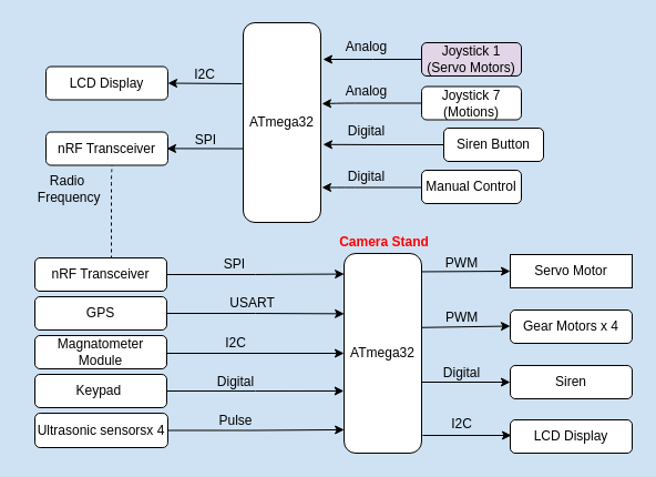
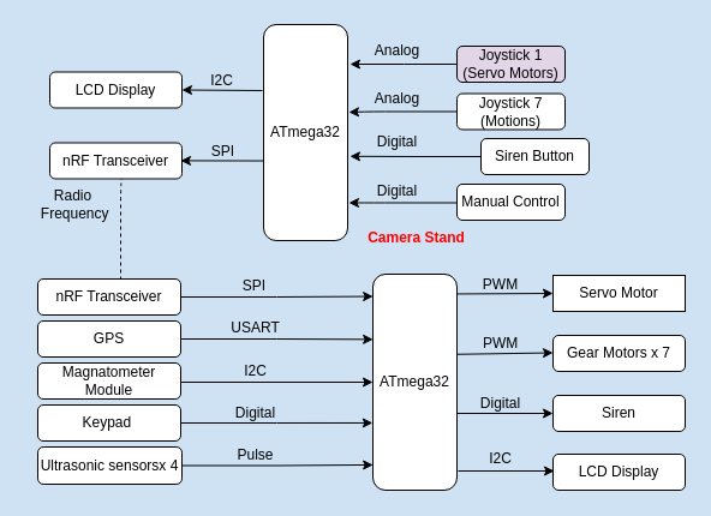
  <mxCell id="0" />
  <mxCell id="1" parent="0" />
  <mxCell id="2" value="ATmega32" style="whiteSpace=wrap;html=1;direction=south;rounded=1;" parent="1" vertex="1"><mxGeometry x="219" y="20" width="70" height="180" as="geometry" /></mxCell>
  <mxCell id="3" style="edgeStyle=orthogonalEdgeStyle;rounded=0;orthogonalLoop=1;jettySize=auto;html=1;exitX=0;exitY=0.5;exitDx=0;exitDy=0;" parent="1" source="4" edge="1"><mxGeometry relative="1" as="geometry"><mxPoint x="291" y="53" as="targetPoint" /></mxGeometry></mxCell>
  <mxCell id="4" value="Joystick 1&lt;br&gt;(Servo Motors)" style="whiteSpace=wrap;html=1;rounded=1;fillColor=#e1d5e7;" parent="1" vertex="1"><mxGeometry x="380" y="38" width="90" height="30" as="geometry" /></mxCell>
  <mxCell id="5" value="" style="edgeStyle=orthogonalEdgeStyle;orthogonalLoop=1;jettySize=auto;html=1;" parent="1" edge="1"><mxGeometry relative="1" as="geometry"><Array as="points"><mxPoint x="310" y="92.5" /><mxPoint x="310" y="92.5" /></Array><mxPoint x="290" y="93" as="targetPoint" /><mxPoint x="425" y="96.5" as="sourcePoint" /></mxGeometry></mxCell>
  <mxCell id="6" value="Joystick 7&lt;br&gt;(Motions)" style="whiteSpace=wrap;html=1;rounded=1;" parent="1" vertex="1"><mxGeometry x="380" y="77.5" width="90" height="30" as="geometry" /></mxCell>
  <mxCell id="7" value="nRF Transceiver" style="whiteSpace=wrap;html=1;rounded=1;" parent="1" vertex="1"><mxGeometry x="41" y="118.5" width="110" height="30" as="geometry" /></mxCell>
  <mxCell id="8" value="Analog" style="text;html=1;align=center;verticalAlign=middle;resizable=0;points=[];autosize=1;strokeColor=none;fillColor=none;rounded=1;" parent="1" vertex="1"><mxGeometry x="305" y="31.5" width="50" height="20" as="geometry" /></mxCell>
  <mxCell id="9" value="Analog" style="text;html=1;align=center;verticalAlign=middle;resizable=0;points=[];autosize=1;strokeColor=none;fillColor=none;rounded=1;" parent="1" vertex="1"><mxGeometry x="305" y="71.5" width="50" height="20" as="geometry" /></mxCell>
  <mxCell id="10" value="" style="endArrow=none;dashed=1;html=1;entryX=0.542;entryY=1;entryDx=0;entryDy=0;entryPerimeter=0;" parent="1" target="7" edge="1"><mxGeometry width="50" height="50" relative="1" as="geometry"><mxPoint x="100" y="233" as="sourcePoint" /><mxPoint x="100" y="113" as="targetPoint" /><Array as="points"><mxPoint x="100" y="158" /></Array></mxGeometry></mxCell>
  <mxCell id="11" value="Radio&lt;br&gt;&amp;nbsp;Frequency" style="text;html=1;align=center;verticalAlign=middle;resizable=0;points=[];autosize=1;strokeColor=none;fillColor=none;rounded=1;" parent="1" vertex="1"><mxGeometry x="20" y="155" width="80" height="30" as="geometry" /></mxCell>
  <mxCell id="12" style="edgeStyle=orthogonalEdgeStyle;rounded=0;orthogonalLoop=1;jettySize=auto;html=1;exitX=1;exitY=0.5;exitDx=0;exitDy=0;entryX=0.103;entryY=0.998;entryDx=0;entryDy=0;entryPerimeter=0;" parent="1" source="13" target="14" edge="1"><mxGeometry relative="1" as="geometry"><mxPoint x="308" y="247" as="targetPoint" /></mxGeometry></mxCell>
  <mxCell id="13" value="nRF Transceiver" style="whiteSpace=wrap;html=1;rounded=1;" parent="1" vertex="1"><mxGeometry x="31" y="232" width="119" height="30" as="geometry" /></mxCell>
  <mxCell id="14" value="ATmega32" style="whiteSpace=wrap;html=1;direction=south;rounded=1;" parent="1" vertex="1"><mxGeometry x="310" y="228" width="70" height="180" as="geometry" /></mxCell>
- <mxCell id="15" value="&lt;b&gt;&lt;font color=&quot;#ff0000&quot;&gt;Camera Stand&lt;/font&gt;&lt;/b&gt;" style="text;html=1;align=center;verticalAlign=middle;resizable=0;points=[];autosize=1;strokeColor=none;fillColor=none;rounded=1;" parent="1" vertex="1"><mxGeometry x="300" y="209" width="91" height="18" as="geometry" /></mxCell>
+ <mxCell id="15" value="&lt;b&gt;&lt;font color=&quot;#ff0000&quot;&gt;Camera Stand&lt;/font&gt;&lt;/b&gt;" style="text;html=1;align=center;verticalAlign=middle;resizable=0;points=[];autosize=1;strokeColor=none;fillColor=none;rounded=1;" parent="1" vertex="1"><mxGeometry x="300" y="189" width="91" height="18" as="geometry" /></mxCell>
  <mxCell id="16" value="&lt;font color=&quot;#000000&quot;&gt;SPI&lt;/font&gt;" style="text;html=1;align=center;verticalAlign=middle;resizable=0;points=[];autosize=1;strokeColor=none;fillColor=none;rounded=1;" parent="1" vertex="1"><mxGeometry x="196" y="229" width="29" height="18" as="geometry" /></mxCell>
  <mxCell id="17" value="Servo Motor" style="whiteSpace=wrap;html=1;rounded=0;" parent="1" vertex="1"><mxGeometry x="460" y="229" width="110" height="30" as="geometry" /></mxCell>
  <mxCell id="18" value="PWM" style="text;html=1;align=center;verticalAlign=middle;resizable=0;points=[];autosize=1;strokeColor=none;fillColor=none;rounded=1;" parent="1" vertex="1"><mxGeometry x="391" y="227" width="50" height="20" as="geometry" /></mxCell>
  <mxCell id="19" style="edgeStyle=orthogonalEdgeStyle;rounded=0;orthogonalLoop=1;jettySize=auto;html=1;exitX=1;exitY=0.5;exitDx=0;exitDy=0;entryX=0.302;entryY=0.998;entryDx=0;entryDy=0;entryPerimeter=0;" parent="1" source="20" target="14" edge="1"><mxGeometry relative="1" as="geometry"><mxPoint x="308" y="282" as="targetPoint" /></mxGeometry></mxCell>
  <mxCell id="20" value="GPS" style="whiteSpace=wrap;html=1;rounded=1;" parent="1" vertex="1"><mxGeometry x="31" y="267" width="119" height="30" as="geometry" /></mxCell>
- <mxCell id="21" value="USART" style="text;html=1;align=center;verticalAlign=middle;resizable=0;points=[];autosize=1;strokeColor=none;fillColor=none;rounded=1;" parent="1" vertex="1"><mxGeometry x="197" y="263" width="60" height="20" as="geometry" /></mxCell>
+ <mxCell id="21" value="USART" style="text;html=1;align=center;verticalAlign=middle;resizable=0;points=[];autosize=1;strokeColor=none;fillColor=none;rounded=1;" parent="1" vertex="1"><mxGeometry x="182" y="263" width="60" height="20" as="geometry" /></mxCell>
  <mxCell id="22" style="edgeStyle=orthogonalEdgeStyle;rounded=0;orthogonalLoop=1;jettySize=auto;html=1;exitX=1;exitY=0.5;exitDx=0;exitDy=0;entryX=0.5;entryY=1;entryDx=0;entryDy=0;" parent="1" source="23" target="14" edge="1"><mxGeometry relative="1" as="geometry"><Array as="points"><mxPoint x="150" y="318" /></Array></mxGeometry></mxCell>
  <mxCell id="23" value="Magnatometer Module" style="whiteSpace=wrap;html=1;rounded=1;" parent="1" vertex="1"><mxGeometry x="31" y="302" width="119" height="30" as="geometry" /></mxCell>
  <mxCell id="24" value="Keypad&amp;nbsp;" style="whiteSpace=wrap;html=1;rounded=1;" parent="1" vertex="1"><mxGeometry x="31" y="337" width="119" height="30" as="geometry" /></mxCell>
  <mxCell id="25" value="Siren" style="whiteSpace=wrap;html=1;rounded=1;" parent="1" vertex="1"><mxGeometry x="460" y="329" width="110" height="30" as="geometry" /></mxCell>
  <mxCell id="26" value="&lt;span style=&quot;color: rgb(0, 0, 0); font-family: helvetica; font-size: 12px; font-style: normal; font-weight: 400; letter-spacing: normal; text-align: center; text-indent: 0px; text-transform: none; word-spacing: 0px; display: inline; float: none;&quot;&gt;PWM&lt;/span&gt;" style="text;whiteSpace=wrap;html=1;rounded=1;labelBackgroundColor=#CFE2F3;" parent="1" vertex="1"><mxGeometry x="399.75" y="272" width="32.5" height="20" as="geometry" /></mxCell>
  <mxCell id="27" value="Digital" style="text;html=1;align=center;verticalAlign=middle;resizable=0;points=[];autosize=1;strokeColor=none;fillColor=none;rounded=1;" parent="1" vertex="1"><mxGeometry x="391" y="326" width="50" height="20" as="geometry" /></mxCell>
- <mxCell id="28" value="Gear Motors x 4" style="whiteSpace=wrap;html=1;rounded=1;" parent="1" vertex="1"><mxGeometry x="460" y="279" width="110" height="30" as="geometry" /></mxCell>
+ <mxCell id="28" value="Gear Motors x 7" style="whiteSpace=wrap;html=1;rounded=1;" parent="1" vertex="1"><mxGeometry x="460" y="279" width="110" height="30" as="geometry" /></mxCell>
  <mxCell id="29" value="&lt;span style=&quot;color: rgb(0, 0, 0); font-family: helvetica; font-size: 12px; font-style: normal; font-weight: 400; letter-spacing: normal; text-indent: 0px; text-transform: none; word-spacing: 0px; display: inline; float: none;&quot;&gt;Digital&lt;/span&gt;" style="text;whiteSpace=wrap;html=1;align=center;verticalAlign=middle;labelBackgroundColor=#CFE2F3;" parent="1" vertex="1"><mxGeometry x="194.5" y="338.5" width="35" height="11" as="geometry" /></mxCell>
  <mxCell id="30" value="LCD Display" style="whiteSpace=wrap;html=1;rounded=1;" parent="1" vertex="1"><mxGeometry x="460" y="378" width="110" height="30" as="geometry" /></mxCell>
  <mxCell id="31" value="I2C" style="text;html=1;align=center;verticalAlign=middle;resizable=0;points=[];autosize=1;strokeColor=none;fillColor=none;rounded=1;" parent="1" vertex="1"><mxGeometry x="402" y="373" width="28" height="18" as="geometry" /></mxCell>
  <mxCell id="32" value="Ultrasonic sensorsx 4" style="whiteSpace=wrap;html=1;rounded=1;" parent="1" vertex="1"><mxGeometry x="31" y="372" width="120" height="31" as="geometry" /></mxCell>
  <mxCell id="33" value="&lt;span style=&quot;color: rgb(0, 0, 0); font-family: helvetica; font-size: 12px; font-style: normal; font-weight: 400; letter-spacing: normal; text-indent: 0px; text-transform: none; word-spacing: 0px; display: inline; float: none;&quot;&gt;Pulse&lt;/span&gt;" style="text;whiteSpace=wrap;html=1;align=center;verticalAlign=middle;glass=0;shadow=0;sketch=0;labelBackgroundColor=#CFE2F3;" parent="1" vertex="1"><mxGeometry x="195" y="373" width="35" height="11" as="geometry" /></mxCell>
  <mxCell id="34" style="edgeStyle=orthogonalEdgeStyle;rounded=0;orthogonalLoop=1;jettySize=auto;html=1;entryX=0.772;entryY=1.003;entryDx=0;entryDy=0;entryPerimeter=0;" parent="1" source="24" edge="1"><mxGeometry relative="1" as="geometry"><mxPoint x="309.79" y="351.96" as="targetPoint" /></mxGeometry></mxCell>
  <mxCell id="35" style="edgeStyle=orthogonalEdgeStyle;rounded=0;orthogonalLoop=1;jettySize=auto;html=1;entryX=0.883;entryY=0.998;entryDx=0;entryDy=0;entryPerimeter=0;" parent="1" source="32" target="14" edge="1"><mxGeometry relative="1" as="geometry"><mxPoint x="308.79" y="386.96" as="targetPoint" /><Array as="points" /></mxGeometry></mxCell>
  <mxCell id="36" style="edgeStyle=orthogonalEdgeStyle;rounded=0;orthogonalLoop=1;jettySize=auto;html=1;exitX=0;exitY=0.5;exitDx=0;exitDy=0;entryX=0.61;entryY=-0.028;entryDx=0;entryDy=0;entryPerimeter=0;" parent="1" source="37" target="2" edge="1"><mxGeometry relative="1" as="geometry" /></mxCell>
  <mxCell id="37" value="Siren Button" style="whiteSpace=wrap;html=1;rounded=1;" parent="1" vertex="1"><mxGeometry x="400" y="115" width="90" height="30" as="geometry" /></mxCell>
  <mxCell id="38" value="" style="edgeStyle=orthogonalEdgeStyle;orthogonalLoop=1;jettySize=auto;html=1;" parent="1" edge="1"><mxGeometry relative="1" as="geometry"><Array as="points"><mxPoint x="310" y="168.5" /><mxPoint x="310" y="168.5" /></Array><mxPoint x="290" y="168.5" as="targetPoint" /><mxPoint x="380" y="168.5" as="sourcePoint" /></mxGeometry></mxCell>
  <mxCell id="39" value="Manual Control" style="whiteSpace=wrap;html=1;rounded=1;" parent="1" vertex="1"><mxGeometry x="380" y="153" width="90" height="30" as="geometry" /></mxCell>
  <mxCell id="40" value="Digital" style="text;html=1;align=center;verticalAlign=middle;resizable=0;points=[];autosize=1;strokeColor=none;fillColor=none;rounded=1;" parent="1" vertex="1"><mxGeometry x="305" y="107.5" width="50" height="20" as="geometry" /></mxCell>
  <mxCell id="41" value="Digital" style="text;html=1;align=center;verticalAlign=middle;resizable=0;points=[];autosize=1;strokeColor=none;fillColor=none;rounded=1;" parent="1" vertex="1"><mxGeometry x="305" y="148.5" width="50" height="20" as="geometry" /></mxCell>
  <mxCell id="42" style="edgeStyle=orthogonalEdgeStyle;rounded=0;orthogonalLoop=1;jettySize=auto;html=1;entryX=0;entryY=0.5;entryDx=0;entryDy=0;" parent="1" target="25" edge="1"><mxGeometry relative="1" as="geometry"><mxPoint x="380" y="344" as="sourcePoint" /><Array as="points"><mxPoint x="380" y="344" /></Array></mxGeometry></mxCell>
  <mxCell id="43" value="" style="endArrow=classic;html=1;entryX=0;entryY=0.5;entryDx=0;entryDy=0;exitX=0.197;exitY=-0.002;exitDx=0;exitDy=0;exitPerimeter=0;" parent="1" target="17" edge="1"><mxGeometry width="50" height="50" relative="1" as="geometry"><mxPoint x="380.14" y="244.46" as="sourcePoint" /><mxPoint x="360" y="194" as="targetPoint" /><Array as="points" /></mxGeometry></mxCell>
  <mxCell id="44" value="" style="endArrow=classic;html=1;entryX=0;entryY=0.5;entryDx=0;entryDy=0;exitX=0.421;exitY=0.002;exitDx=0;exitDy=0;exitPerimeter=0;" parent="1" edge="1"><mxGeometry width="50" height="50" relative="1" as="geometry"><mxPoint x="379.86" y="294.78" as="sourcePoint" /><mxPoint x="460" y="293.5" as="targetPoint" /><Array as="points" /></mxGeometry></mxCell>
  <mxCell id="45" style="edgeStyle=orthogonalEdgeStyle;rounded=0;orthogonalLoop=1;jettySize=auto;html=1;entryX=0;entryY=0.5;entryDx=0;entryDy=0;" parent="1" edge="1"><mxGeometry relative="1" as="geometry"><mxPoint x="381" y="392" as="sourcePoint" /><mxPoint x="461" y="392" as="targetPoint" /><Array as="points"><mxPoint x="381" y="392" /></Array></mxGeometry></mxCell>
  <mxCell id="46" value="LCD Display" style="whiteSpace=wrap;html=1;rounded=1;" parent="1" vertex="1"><mxGeometry x="41" y="59.5" width="110" height="30" as="geometry" /></mxCell>
  <mxCell id="47" value="I2C" style="text;html=1;align=center;verticalAlign=middle;resizable=0;points=[];autosize=1;strokeColor=none;fillColor=none;rounded=1;" parent="1" vertex="1"><mxGeometry x="170" y="58" width="28" height="18" as="geometry" /></mxCell>
  <mxCell id="48" value="SPI" style="text;html=1;align=center;verticalAlign=middle;resizable=0;points=[];autosize=1;strokeColor=none;fillColor=none;rounded=1;" parent="1" vertex="1"><mxGeometry x="170" y="117" width="29" height="18" as="geometry" /></mxCell>
  <mxCell id="49" value="" style="endArrow=classic;html=1;rounded=0;entryX=1;entryY=0.5;entryDx=0;entryDy=0;" parent="1" target="46" edge="1"><mxGeometry width="50" height="50" relative="1" as="geometry"><mxPoint x="218" y="75" as="sourcePoint" /><mxPoint x="146" y="83" as="targetPoint" /></mxGeometry></mxCell>
  <mxCell id="50" value="" style="endArrow=classic;html=1;rounded=0;entryX=1;entryY=0.5;entryDx=0;entryDy=0;exitX=0.398;exitY=0.992;exitDx=0;exitDy=0;exitPerimeter=0;" parent="1" edge="1"><mxGeometry width="50" height="50" relative="1" as="geometry"><mxPoint x="219.56" y="133.54" as="sourcePoint" /><mxPoint x="150" y="133.4" as="targetPoint" /></mxGeometry></mxCell>
  <mxCell id="51" value="I2C" style="text;html=1;align=center;verticalAlign=middle;resizable=0;points=[];autosize=1;strokeColor=none;fillColor=none;" parent="1" vertex="1"><mxGeometry x="198" y="300" width="28" height="18" as="geometry" /></mxCell>
